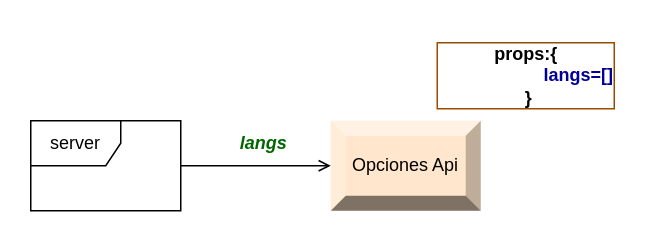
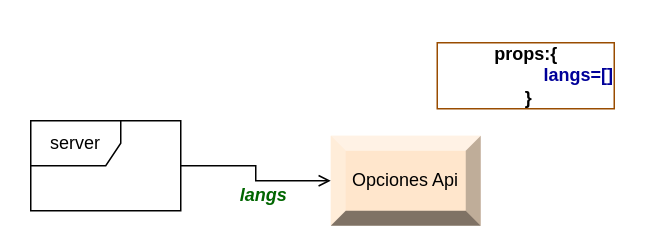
  <mxCell id="0" />
  <mxCell id="1" parent="0" />
- <mxCell id="2" value="Opciones Api" style="labelPosition=center;verticalLabelPosition=middle;align=center;html=1;shape=mxgraph.basic.shaded_button;dx=10;fillColor=#ffe6cc;strokeColor=#d79b00;whiteSpace=wrap;" parent="1" vertex="1"><mxGeometry x="220" y="80" width="100" height="60" as="geometry" /></mxCell>
+ <mxCell id="2" value="Opciones Api" style="labelPosition=center;verticalLabelPosition=middle;align=center;html=1;shape=mxgraph.basic.shaded_button;dx=10;fillColor=#ffe6cc;strokeColor=#d79b00;whiteSpace=wrap;" parent="1" vertex="1"><mxGeometry x="220" y="90" width="100" height="60" as="geometry" /></mxCell>
  <mxCell id="3" style="edgeStyle=orthogonalEdgeStyle;rounded=0;orthogonalLoop=1;jettySize=auto;html=1;endArrow=open;" parent="1" source="4" target="2" edge="1"><mxGeometry relative="1" as="geometry" /></mxCell>
  <mxCell id="4" value="server" style="shape=umlFrame;whiteSpace=wrap;html=1;pointerEvents=0;" parent="1" vertex="1"><mxGeometry x="20" y="80" width="100" height="60" as="geometry" /></mxCell>
- <mxCell id="5" value="langs" style="text;html=1;align=center;verticalAlign=middle;resizable=0;points=[];autosize=1;strokeColor=none;fillColor=none;fontColor=#006600;fontStyle=3" parent="1" vertex="1"><mxGeometry x="150" y="80" width="50" height="30" as="geometry" /></mxCell>
+ <mxCell id="5" value="langs" style="text;html=1;align=center;verticalAlign=middle;resizable=0;points=[];autosize=1;strokeColor=none;fillColor=none;fontColor=#006600;fontStyle=3" parent="1" vertex="1"><mxGeometry x="150" y="115" width="50" height="30" as="geometry" /></mxCell>
  <mxCell id="6" value="props:{&lt;div&gt;&lt;font color=&quot;#000099&quot;&gt;&amp;nbsp; &amp;nbsp; &amp;nbsp; &amp;nbsp; &amp;nbsp; &amp;nbsp; &amp;nbsp; &amp;nbsp; &amp;nbsp; &amp;nbsp; &amp;nbsp;langs=[]&lt;/font&gt;&lt;br&gt;&lt;div&gt;&amp;nbsp;}&lt;/div&gt;&lt;/div&gt;" style="text;html=1;align=center;verticalAlign=middle;resizable=0;points=[];autosize=1;strokeColor=none;fillColor=none;fontStyle=1;labelBorderColor=#994C00;" parent="1" vertex="1"><mxGeometry x="280" y="20" width="140" height="60" as="geometry" /></mxCell>
